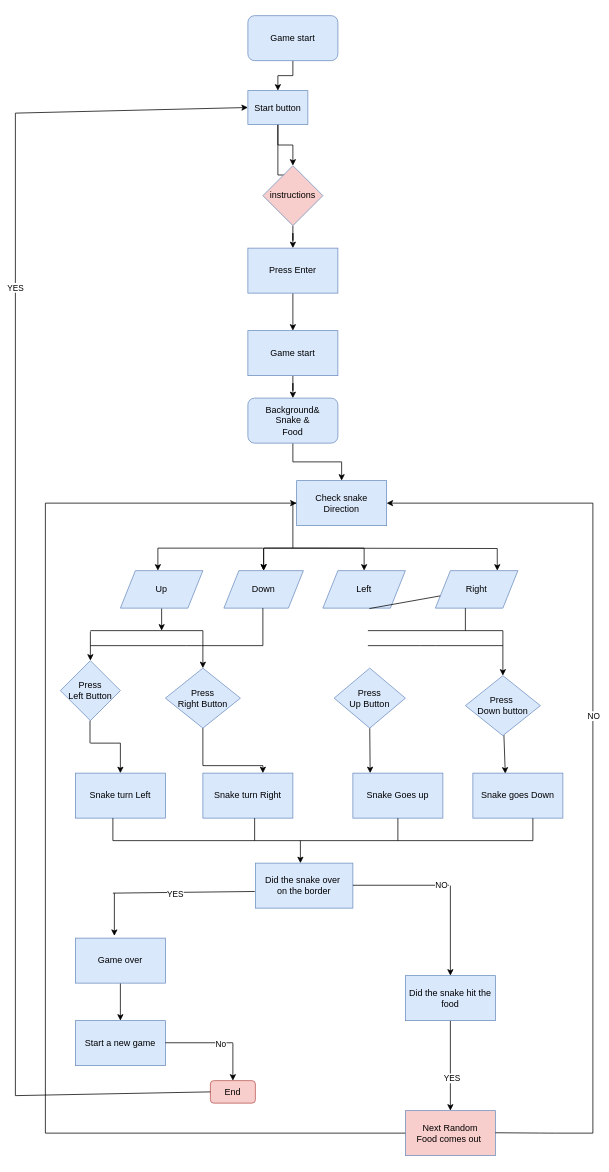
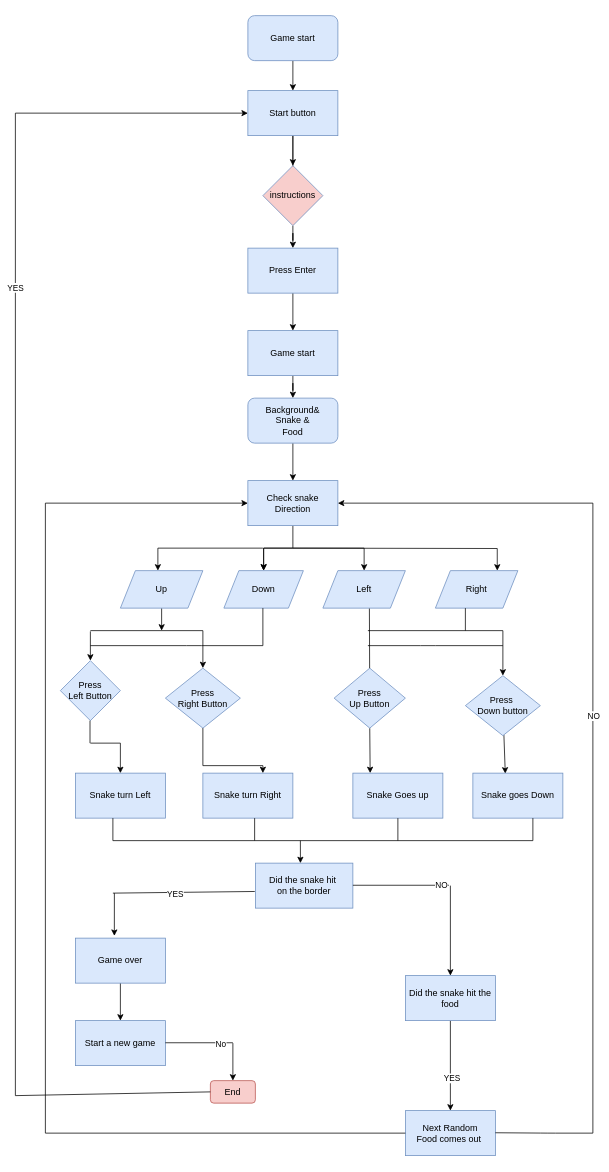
  <mxCell id="0" />
  <mxCell id="1" parent="0" />
  <mxCell id="2" value="" style="edgeStyle=orthogonalEdgeStyle;rounded=0;orthogonalLoop=1;jettySize=auto;html=1;entryX=0.5;entryY=0;entryDx=0;entryDy=0;" edge="1" parent="1" source="3" target="6"><mxGeometry relative="1" as="geometry"><mxPoint x="390" y="160" as="targetPoint" /></mxGeometry></mxCell>
  <mxCell id="3" value="Game start" style="rounded=1;whiteSpace=wrap;html=1;fillColor=#dae8fc;strokeColor=#6c8ebf;" vertex="1" parent="1"><mxGeometry x="330" y="20" width="120" height="60" as="geometry" /></mxCell>
  <mxCell id="4" value="" style="edgeStyle=orthogonalEdgeStyle;rounded=0;orthogonalLoop=1;jettySize=auto;html=1;" edge="1" parent="1" source="6"><mxGeometry relative="1" as="geometry"><mxPoint x="390" y="300" as="targetPoint" /></mxGeometry></mxCell>
  <mxCell id="5" value="" style="edgeStyle=orthogonalEdgeStyle;rounded=0;orthogonalLoop=1;jettySize=auto;html=1;" edge="1" parent="1" source="6" target="8"><mxGeometry relative="1" as="geometry" /></mxCell>
- <mxCell id="6" value="Start button" style="rounded=0;whiteSpace=wrap;html=1;fillColor=#dae8fc;strokeColor=#6c8ebf;" vertex="1" parent="1"><mxGeometry x="330" y="120" width="80" height="45" as="geometry" /></mxCell>
+ <mxCell id="6" value="Start button" style="rounded=0;whiteSpace=wrap;html=1;fillColor=#dae8fc;strokeColor=#6c8ebf;" vertex="1" parent="1"><mxGeometry x="330" y="120" width="120" height="60" as="geometry" /></mxCell>
  <mxCell id="7" value="" style="edgeStyle=orthogonalEdgeStyle;rounded=0;orthogonalLoop=1;jettySize=auto;html=1;" edge="1" parent="1" source="8" target="10"><mxGeometry relative="1" as="geometry" /></mxCell>
  <mxCell id="8" value="instructions" style="rhombus;whiteSpace=wrap;html=1;rounded=0;fillColor=#f8cecc;strokeColor=#6c8ebf;" vertex="1" parent="1"><mxGeometry x="350" y="220" width="80" height="80" as="geometry" /></mxCell>
  <mxCell id="9" value="" style="edgeStyle=orthogonalEdgeStyle;rounded=0;orthogonalLoop=1;jettySize=auto;html=1;" edge="1" parent="1" source="10" target="12"><mxGeometry relative="1" as="geometry" /></mxCell>
  <mxCell id="10" value="Press Enter" style="whiteSpace=wrap;html=1;rounded=0;fillColor=#dae8fc;strokeColor=#6c8ebf;" vertex="1" parent="1"><mxGeometry x="330" y="330" width="120" height="60" as="geometry" /></mxCell>
  <mxCell id="11" value="" style="edgeStyle=orthogonalEdgeStyle;rounded=0;orthogonalLoop=1;jettySize=auto;html=1;" edge="1" parent="1" source="12" target="14"><mxGeometry relative="1" as="geometry" /></mxCell>
  <mxCell id="12" value="Game start" style="whiteSpace=wrap;html=1;rounded=0;fillColor=#dae8fc;strokeColor=#6c8ebf;" vertex="1" parent="1"><mxGeometry x="330" y="440" width="120" height="60" as="geometry" /></mxCell>
  <mxCell id="13" value="" style="edgeStyle=orthogonalEdgeStyle;rounded=0;orthogonalLoop=1;jettySize=auto;html=1;" edge="1" parent="1" source="14" target="16"><mxGeometry relative="1" as="geometry" /></mxCell>
  <mxCell id="14" value="Background&amp;amp;&lt;br&gt;Snake &amp;amp;&lt;br&gt;Food" style="whiteSpace=wrap;html=1;fillColor=#dae8fc;strokeColor=#6c8ebf;rounded=1;" vertex="1" parent="1"><mxGeometry x="330" y="530" width="120" height="60" as="geometry" /></mxCell>
  <mxCell id="15" value="" style="edgeStyle=orthogonalEdgeStyle;rounded=0;orthogonalLoop=1;jettySize=auto;html=1;" edge="1" parent="1" source="16" target="19"><mxGeometry relative="1" as="geometry"><Array as="points"><mxPoint x="390" y="730" /><mxPoint x="351" y="730" /></Array></mxGeometry></mxCell>
- <mxCell id="16" value="Check snake Direction" style="whiteSpace=wrap;html=1;rounded=0;fillColor=#dae8fc;strokeColor=#6c8ebf;" vertex="1" parent="1"><mxGeometry x="395" y="640" width="120" height="60" as="geometry" /></mxCell>
+ <mxCell id="16" value="Check snake Direction" style="whiteSpace=wrap;html=1;rounded=0;fillColor=#dae8fc;strokeColor=#6c8ebf;" vertex="1" parent="1"><mxGeometry x="330" y="640" width="120" height="60" as="geometry" /></mxCell>
  <mxCell id="17" style="edgeStyle=none;rounded=0;orthogonalLoop=1;jettySize=auto;html=1;exitX=0.5;exitY=1;exitDx=0;exitDy=0;" edge="1" parent="1" source="18"><mxGeometry relative="1" as="geometry"><mxPoint x="215" y="840" as="targetPoint" /></mxGeometry></mxCell>
  <mxCell id="18" value="Up" style="shape=parallelogram;perimeter=parallelogramPerimeter;whiteSpace=wrap;html=1;fixedSize=1;fillColor=#dae8fc;strokeColor=#6c8ebf;" vertex="1" parent="1"><mxGeometry x="160" y="760" width="110" height="50" as="geometry" /></mxCell>
  <mxCell id="19" value="Down" style="shape=parallelogram;perimeter=parallelogramPerimeter;whiteSpace=wrap;html=1;fixedSize=1;fillColor=#dae8fc;strokeColor=#6c8ebf;" vertex="1" parent="1"><mxGeometry x="298" y="760" width="106" height="50" as="geometry" /></mxCell>
  <mxCell id="20" value="Left" style="shape=parallelogram;perimeter=parallelogramPerimeter;whiteSpace=wrap;html=1;fixedSize=1;fillColor=#dae8fc;strokeColor=#6c8ebf;" vertex="1" parent="1"><mxGeometry x="430" y="760" width="110" height="50" as="geometry" /></mxCell>
  <mxCell id="21" value="Right" style="shape=parallelogram;perimeter=parallelogramPerimeter;whiteSpace=wrap;html=1;fixedSize=1;fillColor=#dae8fc;strokeColor=#6c8ebf;" vertex="1" parent="1"><mxGeometry x="580" y="760" width="110" height="50" as="geometry" /></mxCell>
  <mxCell id="22" value="" style="edgeStyle=orthogonalEdgeStyle;rounded=0;orthogonalLoop=1;jettySize=auto;html=1;" edge="1" parent="1" target="19"><mxGeometry relative="1" as="geometry"><mxPoint x="390" y="730" as="sourcePoint" /><Array as="points"><mxPoint x="390" y="730" /><mxPoint x="351" y="730" /></Array></mxGeometry></mxCell>
  <mxCell id="23" style="edgeStyle=orthogonalEdgeStyle;rounded=0;orthogonalLoop=1;jettySize=auto;html=1;entryX=0.5;entryY=0;entryDx=0;entryDy=0;" edge="1" parent="1" target="20"><mxGeometry relative="1" as="geometry"><mxPoint x="390" y="730" as="sourcePoint" /><Array as="points"><mxPoint x="390" y="730" /><mxPoint x="485" y="730" /></Array></mxGeometry></mxCell>
  <mxCell id="24" style="edgeStyle=orthogonalEdgeStyle;rounded=0;orthogonalLoop=1;jettySize=auto;html=1;entryX=0.75;entryY=0;entryDx=0;entryDy=0;" edge="1" parent="1" target="21"><mxGeometry relative="1" as="geometry"><mxPoint x="390" y="730" as="sourcePoint" /></mxGeometry></mxCell>
  <mxCell id="25" value="Press&lt;br&gt;Right Button" style="rhombus;whiteSpace=wrap;html=1;fillColor=#dae8fc;strokeColor=#6c8ebf;" vertex="1" parent="1"><mxGeometry x="220" y="890" width="100" height="80" as="geometry" /></mxCell>
  <mxCell id="26" style="edgeStyle=none;rounded=0;orthogonalLoop=1;jettySize=auto;html=1;exitX=0.5;exitY=1;exitDx=0;exitDy=0;entryX=0.192;entryY=0;entryDx=0;entryDy=0;entryPerimeter=0;" edge="1" parent="1" source="81" target="37"><mxGeometry relative="1" as="geometry" /></mxCell>
  <mxCell id="27" style="edgeStyle=none;rounded=0;orthogonalLoop=1;jettySize=auto;html=1;entryX=0.36;entryY=0.01;entryDx=0;entryDy=0;entryPerimeter=0;" edge="1" parent="1" source="28" target="38"><mxGeometry relative="1" as="geometry" /></mxCell>
  <mxCell id="28" value="Press&amp;nbsp;&lt;br&gt;Down button" style="rhombus;whiteSpace=wrap;html=1;fillColor=#dae8fc;strokeColor=#6c8ebf;" vertex="1" parent="1"><mxGeometry x="620" y="900" width="100" height="80" as="geometry" /></mxCell>
  <mxCell id="29" value="" style="endArrow=none;html=1;" edge="1" parent="1"><mxGeometry width="50" height="50" relative="1" as="geometry"><mxPoint x="490" y="860" as="sourcePoint" /><mxPoint x="670" y="860" as="targetPoint" /><Array as="points"><mxPoint x="570" y="860" /></Array></mxGeometry></mxCell>
  <mxCell id="30" value="" style="endArrow=none;html=1;" edge="1" parent="1"><mxGeometry width="50" height="50" relative="1" as="geometry"><mxPoint x="120" y="840" as="sourcePoint" /><mxPoint x="270" y="840" as="targetPoint" /><Array as="points" /></mxGeometry></mxCell>
  <mxCell id="31" value="" style="endArrow=classic;html=1;entryX=0.5;entryY=0;entryDx=0;entryDy=0;" edge="1" parent="1" target="25"><mxGeometry width="50" height="50" relative="1" as="geometry"><mxPoint x="270" y="840" as="sourcePoint" /><mxPoint x="310" y="1060" as="targetPoint" /></mxGeometry></mxCell>
  <mxCell id="32" value="" style="endArrow=classic;html=1;entryX=0.5;entryY=0;entryDx=0;entryDy=0;" edge="1" parent="1"><mxGeometry width="50" height="50" relative="1" as="geometry"><mxPoint x="120" y="841" as="sourcePoint" /><mxPoint x="120" y="880" as="targetPoint" /></mxGeometry></mxCell>
  <mxCell id="33" value="Press&lt;br&gt;Left Button" style="rhombus;whiteSpace=wrap;html=1;fillColor=#dae8fc;strokeColor=#6c8ebf;" vertex="1" parent="1"><mxGeometry x="80" y="880" width="80" height="80" as="geometry" /></mxCell>
  <mxCell id="34" value="" style="endArrow=none;html=1;" edge="1" parent="1"><mxGeometry width="50" height="50" relative="1" as="geometry"><mxPoint x="120" y="860" as="sourcePoint" /><mxPoint x="350" y="860" as="targetPoint" /><Array as="points"><mxPoint x="258" y="860" /></Array></mxGeometry></mxCell>
  <mxCell id="35" value="Snake turn Left" style="rounded=0;whiteSpace=wrap;html=1;fillColor=#dae8fc;strokeColor=#6c8ebf;" vertex="1" parent="1"><mxGeometry x="100" y="1030" width="120" height="60" as="geometry" /></mxCell>
  <mxCell id="36" value="Snake turn Right" style="rounded=0;whiteSpace=wrap;html=1;fillColor=#dae8fc;strokeColor=#6c8ebf;" vertex="1" parent="1"><mxGeometry x="270" y="1030" width="120" height="60" as="geometry" /></mxCell>
  <mxCell id="37" value="Snake Goes up" style="rounded=0;whiteSpace=wrap;html=1;fillColor=#dae8fc;strokeColor=#6c8ebf;" vertex="1" parent="1"><mxGeometry x="470" y="1030" width="120" height="60" as="geometry" /></mxCell>
  <mxCell id="38" value="Snake goes Down" style="rounded=0;whiteSpace=wrap;html=1;fillColor=#dae8fc;strokeColor=#6c8ebf;" vertex="1" parent="1"><mxGeometry x="630" y="1030" width="120" height="60" as="geometry" /></mxCell>
  <mxCell id="39" value="" style="endArrow=none;html=1;" edge="1" parent="1"><mxGeometry width="50" height="50" relative="1" as="geometry"><mxPoint x="119.5" y="990" as="sourcePoint" /><mxPoint x="119.5" y="960" as="targetPoint" /></mxGeometry></mxCell>
  <mxCell id="40" value="" style="endArrow=none;html=1;" edge="1" parent="1"><mxGeometry width="50" height="50" relative="1" as="geometry"><mxPoint x="120" y="990" as="sourcePoint" /><mxPoint x="160" y="990" as="targetPoint" /></mxGeometry></mxCell>
  <mxCell id="41" value="" style="endArrow=none;html=1;entryX=0.5;entryY=1;entryDx=0;entryDy=0;" edge="1" parent="1" target="25"><mxGeometry width="50" height="50" relative="1" as="geometry"><mxPoint x="270" y="1020" as="sourcePoint" /><mxPoint x="300" y="1200" as="targetPoint" /></mxGeometry></mxCell>
  <mxCell id="42" value="" style="endArrow=none;html=1;" edge="1" parent="1"><mxGeometry width="50" height="50" relative="1" as="geometry"><mxPoint x="270" y="1020" as="sourcePoint" /><mxPoint x="350" y="1020" as="targetPoint" /></mxGeometry></mxCell>
  <mxCell id="43" value="" style="endArrow=classic;html=1;" edge="1" parent="1"><mxGeometry width="50" height="50" relative="1" as="geometry"><mxPoint x="350" y="1020" as="sourcePoint" /><mxPoint x="350" y="1030" as="targetPoint" /></mxGeometry></mxCell>
- <mxCell id="44" value="Did the snake over&amp;nbsp;&lt;br&gt;on the border" style="rounded=0;whiteSpace=wrap;html=1;fillColor=#dae8fc;strokeColor=#6c8ebf;" vertex="1" parent="1"><mxGeometry x="340" y="1150" width="130" height="60" as="geometry" /></mxCell>
+ <mxCell id="44" value="Did the snake hit&amp;nbsp;&lt;br&gt;on the border" style="rounded=0;whiteSpace=wrap;html=1;fillColor=#dae8fc;strokeColor=#6c8ebf;" vertex="1" parent="1"><mxGeometry x="340" y="1150" width="130" height="60" as="geometry" /></mxCell>
  <mxCell id="45" style="edgeStyle=none;rounded=0;orthogonalLoop=1;jettySize=auto;html=1;entryX=0.5;entryY=1;entryDx=0;entryDy=0;" edge="1" parent="1" source="44" target="44"><mxGeometry relative="1" as="geometry" /></mxCell>
  <mxCell id="46" value="" style="endArrow=none;html=1;" edge="1" parent="1"><mxGeometry width="50" height="50" relative="1" as="geometry"><mxPoint x="150" y="1120" as="sourcePoint" /><mxPoint x="710" y="1120" as="targetPoint" /></mxGeometry></mxCell>
  <mxCell id="47" value="" style="endArrow=none;html=1;entryX=0.417;entryY=1;entryDx=0;entryDy=0;entryPerimeter=0;" edge="1" parent="1" target="35"><mxGeometry width="50" height="50" relative="1" as="geometry"><mxPoint x="150" y="1120" as="sourcePoint" /><mxPoint x="200" y="1300" as="targetPoint" /></mxGeometry></mxCell>
  <mxCell id="48" value="" style="endArrow=none;html=1;" edge="1" parent="1"><mxGeometry width="50" height="50" relative="1" as="geometry"><mxPoint x="339" y="1120" as="sourcePoint" /><mxPoint x="339" y="1090" as="targetPoint" /></mxGeometry></mxCell>
  <mxCell id="49" value="" style="endArrow=none;html=1;entryX=0.5;entryY=1;entryDx=0;entryDy=0;" edge="1" parent="1" target="37"><mxGeometry width="50" height="50" relative="1" as="geometry"><mxPoint x="530" y="1120" as="sourcePoint" /><mxPoint x="430" y="1310" as="targetPoint" /></mxGeometry></mxCell>
  <mxCell id="50" value="" style="endArrow=none;html=1;" edge="1" parent="1"><mxGeometry width="50" height="50" relative="1" as="geometry"><mxPoint x="710" y="1120" as="sourcePoint" /><mxPoint x="710" y="1090" as="targetPoint" /></mxGeometry></mxCell>
  <mxCell id="51" value="" style="endArrow=classic;html=1;entryX=0.462;entryY=0;entryDx=0;entryDy=0;entryPerimeter=0;" edge="1" parent="1" target="44"><mxGeometry width="50" height="50" relative="1" as="geometry"><mxPoint x="400" y="1120" as="sourcePoint" /><mxPoint x="430" y="1310" as="targetPoint" /></mxGeometry></mxCell>
  <mxCell id="52" value="" style="edgeStyle=none;rounded=0;orthogonalLoop=1;jettySize=auto;html=1;" edge="1" parent="1" source="53" target="63"><mxGeometry relative="1" as="geometry" /></mxCell>
  <mxCell id="53" value="Game over" style="rounded=0;whiteSpace=wrap;html=1;fillColor=#dae8fc;strokeColor=#6c8ebf;" vertex="1" parent="1"><mxGeometry x="100" y="1250" width="120" height="60" as="geometry" /></mxCell>
  <mxCell id="54" value="" style="edgeStyle=none;rounded=0;orthogonalLoop=1;jettySize=auto;html=1;" edge="1" parent="1" source="56" target="64"><mxGeometry relative="1" as="geometry" /></mxCell>
  <mxCell id="55" value="YES" style="edgeLabel;html=1;align=center;verticalAlign=middle;resizable=0;points=[];" vertex="1" connectable="0" parent="54"><mxGeometry x="0.26" y="1" relative="1" as="geometry"><mxPoint as="offset" /></mxGeometry></mxCell>
  <mxCell id="56" value="Did the snake hit the food" style="rounded=0;whiteSpace=wrap;html=1;fillColor=#dae8fc;strokeColor=#6c8ebf;" vertex="1" parent="1"><mxGeometry x="540" y="1300" width="120" height="60" as="geometry" /></mxCell>
  <mxCell id="57" value="" style="endArrow=none;html=1;" edge="1" parent="1"><mxGeometry width="50" height="50" relative="1" as="geometry"><mxPoint x="470" y="1179.5" as="sourcePoint" /><mxPoint x="598" y="1179.5" as="targetPoint" /></mxGeometry></mxCell>
  <mxCell id="58" value="NO" style="edgeLabel;html=1;align=center;verticalAlign=middle;resizable=0;points=[];" vertex="1" connectable="0" parent="57"><mxGeometry x="0.825" y="1" relative="1" as="geometry"><mxPoint as="offset" /></mxGeometry></mxCell>
  <mxCell id="59" value="" style="endArrow=classic;html=1;entryX=0.5;entryY=0;entryDx=0;entryDy=0;" edge="1" parent="1" target="56"><mxGeometry width="50" height="50" relative="1" as="geometry"><mxPoint x="600" y="1180" as="sourcePoint" /><mxPoint x="640" y="1430" as="targetPoint" /></mxGeometry></mxCell>
  <mxCell id="60" value="" style="endArrow=classic;html=1;entryX=0.433;entryY=-0.05;entryDx=0;entryDy=0;entryPerimeter=0;" edge="1" parent="1" target="53"><mxGeometry width="50" height="50" relative="1" as="geometry"><mxPoint x="152" y="1190" as="sourcePoint" /><mxPoint x="200" y="1380" as="targetPoint" /></mxGeometry></mxCell>
  <mxCell id="61" value="" style="endArrow=none;html=1;entryX=-0.006;entryY=0.63;entryDx=0;entryDy=0;entryPerimeter=0;" edge="1" parent="1" target="44"><mxGeometry width="50" height="50" relative="1" as="geometry"><mxPoint x="150" y="1190" as="sourcePoint" /><mxPoint x="200" y="1370" as="targetPoint" /></mxGeometry></mxCell>
  <mxCell id="62" value="YES" style="edgeLabel;html=1;align=center;verticalAlign=middle;resizable=0;points=[];" vertex="1" connectable="0" parent="61"><mxGeometry x="-0.136" y="-1" relative="1" as="geometry"><mxPoint as="offset" /></mxGeometry></mxCell>
  <mxCell id="63" value="Start a new game" style="whiteSpace=wrap;html=1;rounded=0;fillColor=#dae8fc;strokeColor=#6c8ebf;" vertex="1" parent="1"><mxGeometry x="100" y="1360" width="120" height="60" as="geometry" /></mxCell>
- <mxCell id="64" value="Next Random&lt;br&gt;Food comes out&amp;nbsp;" style="rounded=0;whiteSpace=wrap;html=1;fillColor=#f8cecc;strokeColor=#6c8ebf;" vertex="1" parent="1"><mxGeometry x="540" y="1480" width="120" height="60" as="geometry" /></mxCell>
+ <mxCell id="64" value="Next Random&lt;br&gt;Food comes out&amp;nbsp;" style="rounded=0;whiteSpace=wrap;html=1;fillColor=#dae8fc;strokeColor=#6c8ebf;" vertex="1" parent="1"><mxGeometry x="540" y="1480" width="120" height="60" as="geometry" /></mxCell>
  <mxCell id="65" value="" style="endArrow=none;html=1;" edge="1" parent="1"><mxGeometry width="50" height="50" relative="1" as="geometry"><mxPoint x="220" y="1389.5" as="sourcePoint" /><mxPoint x="310" y="1389.5" as="targetPoint" /></mxGeometry></mxCell>
  <mxCell id="66" value="No" style="edgeLabel;html=1;align=center;verticalAlign=middle;resizable=0;points=[];" vertex="1" connectable="0" parent="65"><mxGeometry x="0.618" y="-1" relative="1" as="geometry"><mxPoint as="offset" /></mxGeometry></mxCell>
  <mxCell id="67" value="" style="endArrow=classic;html=1;entryX=0.5;entryY=0;entryDx=0;entryDy=0;" edge="1" parent="1" target="68"><mxGeometry width="50" height="50" relative="1" as="geometry"><mxPoint x="310" y="1390" as="sourcePoint" /><mxPoint x="310" y="1520" as="targetPoint" /></mxGeometry></mxCell>
  <mxCell id="68" value="End" style="rounded=1;whiteSpace=wrap;html=1;fillColor=#f8cecc;strokeColor=#b85450;" vertex="1" parent="1"><mxGeometry x="280" y="1440" width="60" height="30" as="geometry" /></mxCell>
  <mxCell id="69" value="" style="endArrow=none;html=1;" edge="1" parent="1"><mxGeometry width="50" height="50" relative="1" as="geometry"><mxPoint x="490" y="840" as="sourcePoint" /><mxPoint x="670" y="840" as="targetPoint" /></mxGeometry></mxCell>
  <mxCell id="70" value="" style="endArrow=none;html=1;entryX=0;entryY=0.5;entryDx=0;entryDy=0;" edge="1" parent="1" target="64"><mxGeometry width="50" height="50" relative="1" as="geometry"><mxPoint x="60" y="1510" as="sourcePoint" /><mxPoint x="430" y="1690" as="targetPoint" /></mxGeometry></mxCell>
  <mxCell id="71" value="" style="endArrow=none;html=1;" edge="1" parent="1"><mxGeometry width="50" height="50" relative="1" as="geometry"><mxPoint x="60" y="1510" as="sourcePoint" /><mxPoint x="60" y="670" as="targetPoint" /></mxGeometry></mxCell>
  <mxCell id="72" value="" style="endArrow=classic;html=1;entryX=0;entryY=0.5;entryDx=0;entryDy=0;" edge="1" parent="1" target="16"><mxGeometry width="50" height="50" relative="1" as="geometry"><mxPoint x="60" y="670" as="sourcePoint" /><mxPoint x="100" y="830" as="targetPoint" /></mxGeometry></mxCell>
  <mxCell id="73" value="" style="endArrow=none;html=1;entryX=0;entryY=0.5;entryDx=0;entryDy=0;" edge="1" parent="1" target="68"><mxGeometry width="50" height="50" relative="1" as="geometry"><mxPoint x="20" y="1460" as="sourcePoint" /><mxPoint x="270" y="1670" as="targetPoint" /></mxGeometry></mxCell>
  <mxCell id="74" value="" style="endArrow=none;html=1;" edge="1" parent="1"><mxGeometry width="50" height="50" relative="1" as="geometry"><mxPoint x="20" y="1460" as="sourcePoint" /><mxPoint x="20" y="150" as="targetPoint" /></mxGeometry></mxCell>
  <mxCell id="75" value="YES" style="edgeLabel;html=1;align=center;verticalAlign=middle;resizable=0;points=[];" vertex="1" connectable="0" parent="74"><mxGeometry x="0.646" y="1" relative="1" as="geometry"><mxPoint as="offset" /></mxGeometry></mxCell>
  <mxCell id="76" value="" style="endArrow=classic;html=1;entryX=0;entryY=0.5;entryDx=0;entryDy=0;" edge="1" parent="1" target="6"><mxGeometry width="50" height="50" relative="1" as="geometry"><mxPoint x="20" y="150" as="sourcePoint" /><mxPoint x="70" y="140" as="targetPoint" /></mxGeometry></mxCell>
  <mxCell id="77" value="" style="endArrow=none;html=1;" edge="1" parent="1"><mxGeometry width="50" height="50" relative="1" as="geometry"><mxPoint x="660" y="1509.5" as="sourcePoint" /><mxPoint x="790" y="1510" as="targetPoint" /><Array as="points"><mxPoint x="730" y="1510" /></Array></mxGeometry></mxCell>
  <mxCell id="78" value="" style="endArrow=none;html=1;" edge="1" parent="1"><mxGeometry width="50" height="50" relative="1" as="geometry"><mxPoint x="790" y="1510" as="sourcePoint" /><mxPoint x="790" y="670" as="targetPoint" /></mxGeometry></mxCell>
  <mxCell id="79" value="NO" style="edgeLabel;html=1;align=center;verticalAlign=middle;resizable=0;points=[];" vertex="1" connectable="0" parent="78"><mxGeometry x="0.327" relative="1" as="geometry"><mxPoint as="offset" /></mxGeometry></mxCell>
  <mxCell id="80" value="" style="endArrow=classic;html=1;entryX=1;entryY=0.5;entryDx=0;entryDy=0;" edge="1" parent="1" target="16"><mxGeometry width="50" height="50" relative="1" as="geometry"><mxPoint x="790" y="670" as="sourcePoint" /><mxPoint x="840" y="830" as="targetPoint" /></mxGeometry></mxCell>
  <mxCell id="81" value="Press&lt;br&gt;Up Button" style="rhombus;whiteSpace=wrap;html=1;fillColor=#dae8fc;strokeColor=#6c8ebf;" vertex="1" parent="1"><mxGeometry x="445" y="890" width="95" height="80" as="geometry" /></mxCell>
- <mxCell id="82" value="" style="rounded=0;orthogonalLoop=1;jettySize=auto;html=1;exitX=0.564;exitY=1.012;exitDx=0;exitDy=0;exitPerimeter=0;endArrow=none;" edge="1" parent="1" source="20" target="21"><mxGeometry relative="1" as="geometry"><mxPoint x="492.04" y="810.6" as="sourcePoint" /><mxPoint x="493" y="1120" as="targetPoint" /></mxGeometry></mxCell>
+ <mxCell id="82" value="" style="rounded=0;orthogonalLoop=1;jettySize=auto;html=1;exitX=0.564;exitY=1.012;exitDx=0;exitDy=0;exitPerimeter=0;endArrow=none;" edge="1" parent="1" source="20" target="81"><mxGeometry relative="1" as="geometry"><mxPoint x="492.04" y="810.6" as="sourcePoint" /><mxPoint x="493" y="1120" as="targetPoint" /></mxGeometry></mxCell>
  <mxCell id="83" style="edgeStyle=none;rounded=0;orthogonalLoop=1;jettySize=auto;html=1;entryX=0.5;entryY=1;entryDx=0;entryDy=0;" edge="1" parent="1" source="21" target="21"><mxGeometry relative="1" as="geometry" /></mxCell>
  <mxCell id="84" value="" style="endArrow=classic;html=1;entryX=0.5;entryY=0;entryDx=0;entryDy=0;" edge="1" parent="1" target="28"><mxGeometry width="50" height="50" relative="1" as="geometry"><mxPoint x="670" y="840" as="sourcePoint" /><mxPoint x="720" y="790" as="targetPoint" /></mxGeometry></mxCell>
  <mxCell id="85" value="" style="endArrow=none;html=1;" edge="1" parent="1"><mxGeometry width="50" height="50" relative="1" as="geometry"><mxPoint x="620" y="840" as="sourcePoint" /><mxPoint x="620" y="810" as="targetPoint" /></mxGeometry></mxCell>
  <mxCell id="86" value="" style="endArrow=none;html=1;" edge="1" parent="1"><mxGeometry width="50" height="50" relative="1" as="geometry"><mxPoint x="350" y="860" as="sourcePoint" /><mxPoint x="350" y="810" as="targetPoint" /></mxGeometry></mxCell>
  <mxCell id="87" value="" style="endArrow=classic;html=1;" edge="1" parent="1"><mxGeometry width="50" height="50" relative="1" as="geometry"><mxPoint x="160" y="990" as="sourcePoint" /><mxPoint x="160" y="1030" as="targetPoint" /></mxGeometry></mxCell>
  <mxCell id="88" value="" style="endArrow=none;html=1;" edge="1" parent="1"><mxGeometry width="50" height="50" relative="1" as="geometry"><mxPoint x="210" y="730" as="sourcePoint" /><mxPoint x="350" y="730" as="targetPoint" /></mxGeometry></mxCell>
  <mxCell id="89" value="" style="endArrow=classic;html=1;" edge="1" parent="1"><mxGeometry width="50" height="50" relative="1" as="geometry"><mxPoint x="210" y="730" as="sourcePoint" /><mxPoint x="210" y="760" as="targetPoint" /></mxGeometry></mxCell>
